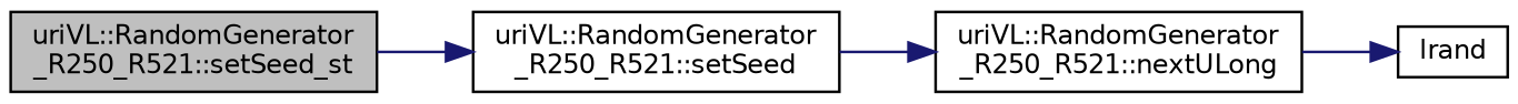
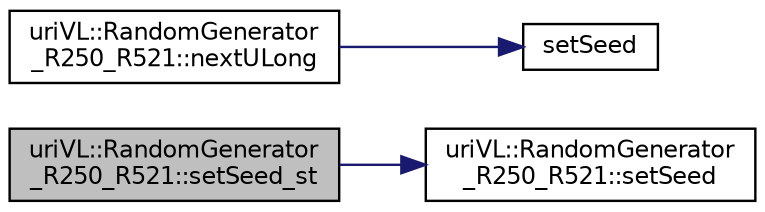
  digraph {
    rankdir=LR
    node [color=black fillcolor=white fontname=Helvetica fontsize=10 shape=record style=filled]
    edge [color=midnightblue fontname=Helvetica fontsize=10 labelfontname=Helvetica labelfontsize=10 style=solid]
    n1 [fillcolor=grey75 fontcolor=black height=0.2 label="uriVL::RandomGenerator\l_R250_R521::setSeed_st" width=0.4]
    n2 [height=0.2 label="uriVL::RandomGenerator\l_R250_R521::setSeed" width=0.4]
    n3 [height=0.2 label="uriVL::RandomGenerator\l_R250_R521::nextULong" width=0.4]
-   n4 [height=0.2 label=lrand width=0.4]
+   n4 [height=0.2 label=setSeed width=0.4]
    n1 -> n2
-   n2 -> n3
    n3 -> n4
  }
